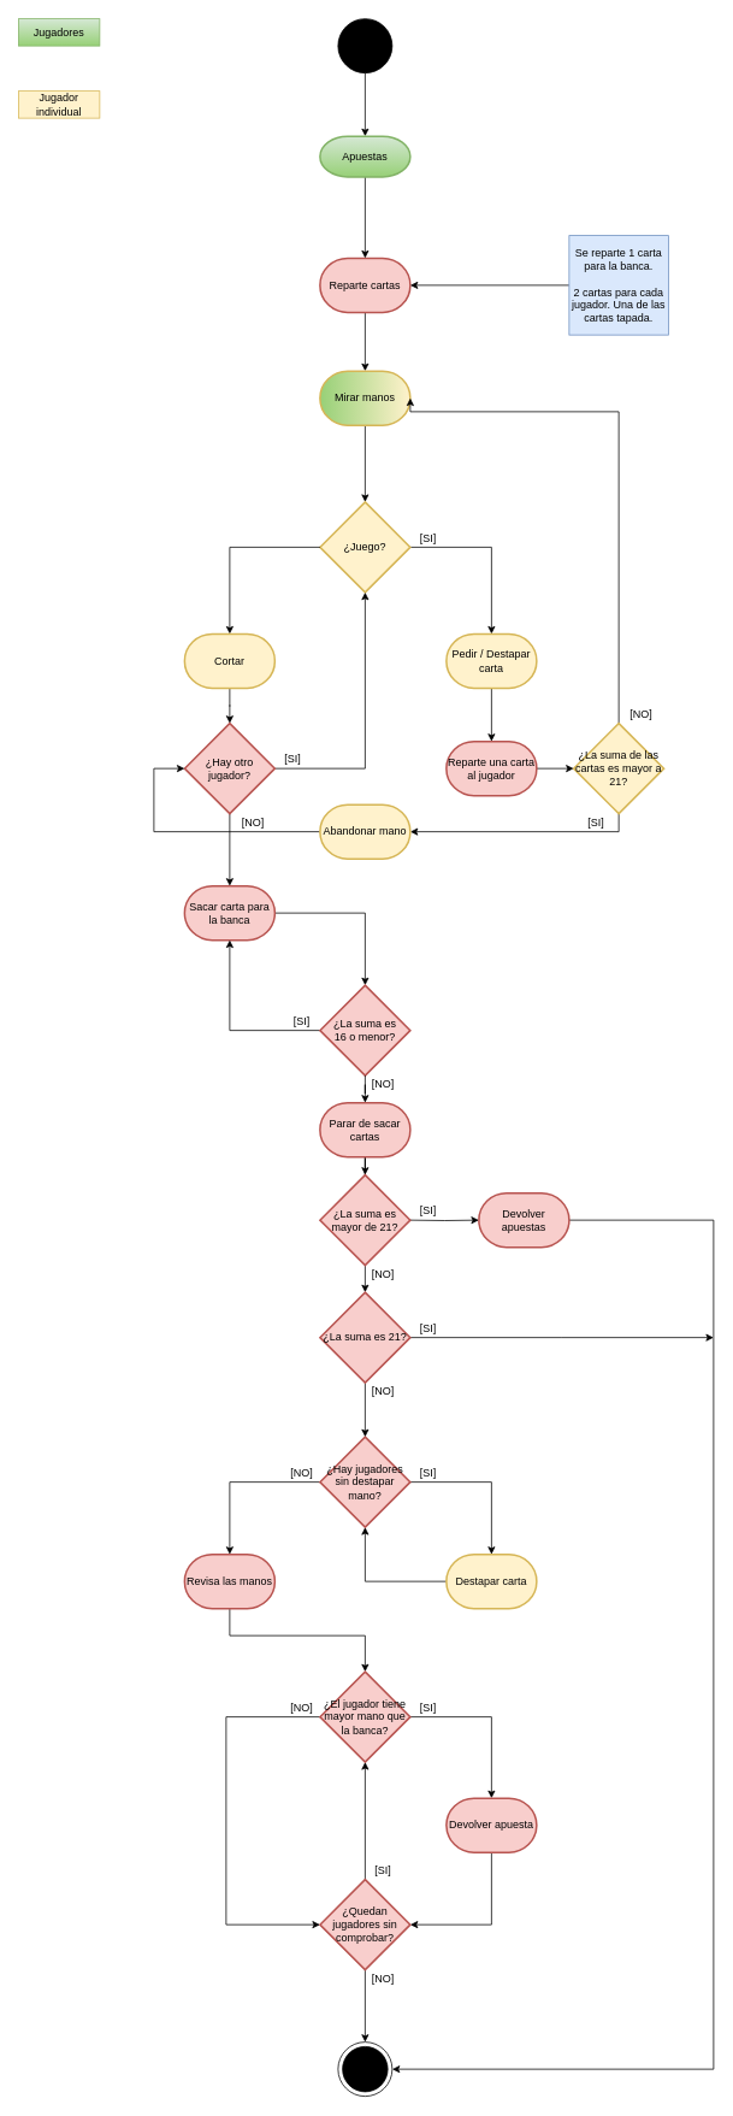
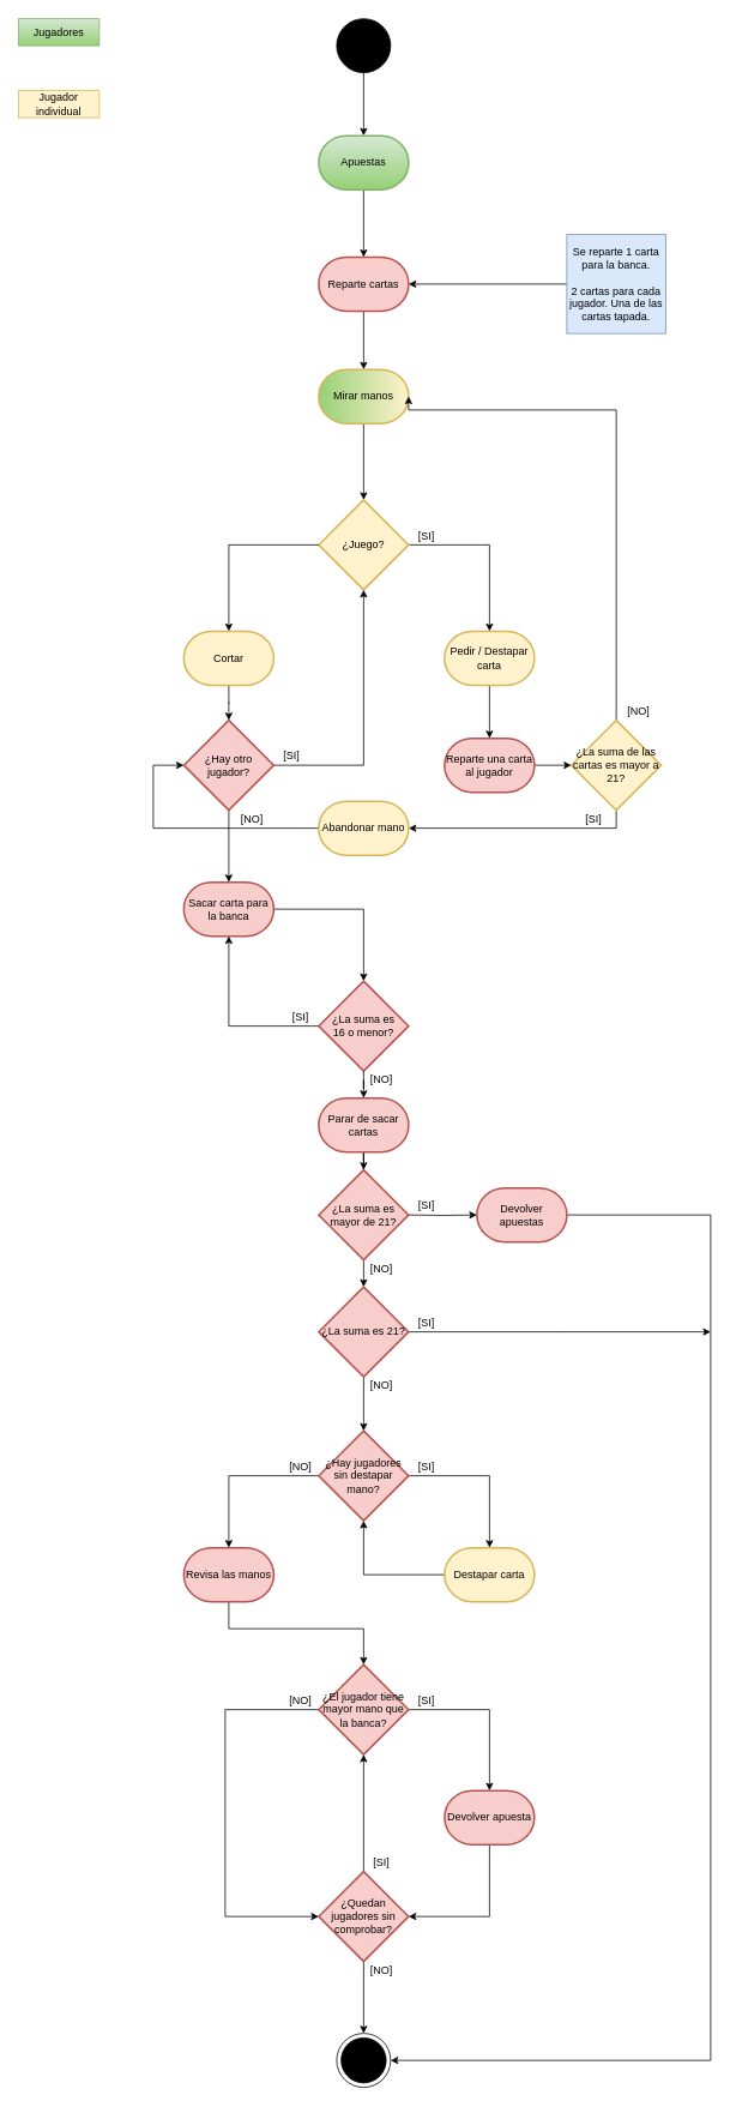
  <mxCell id="0" />
  <mxCell id="1" parent="0" />
  <mxCell id="2" style="edgeStyle=orthogonalEdgeStyle;rounded=0;orthogonalLoop=1;jettySize=auto;html=1;" parent="1" source="3" target="20" edge="1"><mxGeometry relative="1" as="geometry" /></mxCell>
  <mxCell id="3" value="" style="ellipse;whiteSpace=wrap;html=1;aspect=fixed;fillColor=#000000;" parent="1" vertex="1"><mxGeometry x="374" y="20" width="60" height="60" as="geometry" /></mxCell>
  <mxCell id="4" style="edgeStyle=orthogonalEdgeStyle;rounded=0;orthogonalLoop=1;jettySize=auto;html=1;" parent="1" source="5" target="9" edge="1"><mxGeometry relative="1" as="geometry" /></mxCell>
  <mxCell id="5" value="Reparte cartas" style="strokeWidth=2;html=1;shape=mxgraph.flowchart.terminator;whiteSpace=wrap;fillColor=#f8cecc;strokeColor=#b85450;" parent="1" vertex="1"><mxGeometry x="354" y="285" width="100" height="60" as="geometry" /></mxCell>
  <mxCell id="6" style="edgeStyle=orthogonalEdgeStyle;rounded=0;orthogonalLoop=1;jettySize=auto;html=1;" parent="1" source="7" target="5" edge="1"><mxGeometry relative="1" as="geometry" /></mxCell>
  <mxCell id="7" value="Se reparte 1 carta para la banca.&lt;br&gt;&lt;br&gt;2 cartas para cada jugador. Una de las cartas tapada." style="whiteSpace=wrap;html=1;aspect=fixed;fillColor=#dae8fc;strokeColor=#6c8ebf;" parent="1" vertex="1"><mxGeometry x="630" y="260" width="110" height="110" as="geometry" /></mxCell>
  <mxCell id="8" style="edgeStyle=orthogonalEdgeStyle;rounded=0;orthogonalLoop=1;jettySize=auto;html=1;entryX=0.5;entryY=0;entryDx=0;entryDy=0;entryPerimeter=0;" parent="1" source="9" target="11" edge="1"><mxGeometry relative="1" as="geometry" /></mxCell>
  <mxCell id="9" value="Mirar manos" style="strokeWidth=2;html=1;shape=mxgraph.flowchart.terminator;whiteSpace=wrap;strokeColor=#d6b656;gradientDirection=east;gradientColor=#FFF2CC;fillColor=#97D077;" parent="1" vertex="1"><mxGeometry x="354" y="410" width="100" height="60" as="geometry" /></mxCell>
  <mxCell id="10" style="edgeStyle=orthogonalEdgeStyle;rounded=0;orthogonalLoop=1;jettySize=auto;html=1;" parent="1" source="11" target="13" edge="1"><mxGeometry relative="1" as="geometry" /></mxCell>
  <mxCell id="11" value="¿Juego?" style="strokeWidth=2;html=1;shape=mxgraph.flowchart.decision;whiteSpace=wrap;fillColor=#fff2cc;strokeColor=#d6b656;" parent="1" vertex="1"><mxGeometry x="354" y="555" width="100" height="100" as="geometry" /></mxCell>
  <mxCell id="12" style="edgeStyle=orthogonalEdgeStyle;rounded=0;orthogonalLoop=1;jettySize=auto;html=1;" parent="1" source="13" target="22" edge="1"><mxGeometry relative="1" as="geometry" /></mxCell>
  <mxCell id="13" value="Pedir / Destapar carta" style="strokeWidth=2;html=1;shape=mxgraph.flowchart.terminator;whiteSpace=wrap;fillColor=#fff2cc;strokeColor=#d6b656;" parent="1" vertex="1"><mxGeometry x="494" y="701" width="100" height="60" as="geometry" /></mxCell>
  <mxCell id="14" style="edgeStyle=orthogonalEdgeStyle;rounded=0;orthogonalLoop=1;jettySize=auto;html=1;exitX=0;exitY=0.5;exitDx=0;exitDy=0;exitPerimeter=0;" parent="1" source="11" target="16" edge="1"><mxGeometry relative="1" as="geometry"><mxPoint x="180" y="605" as="sourcePoint" /></mxGeometry></mxCell>
  <mxCell id="15" style="edgeStyle=orthogonalEdgeStyle;rounded=0;orthogonalLoop=1;jettySize=auto;html=1;entryX=0.5;entryY=0;entryDx=0;entryDy=0;entryPerimeter=0;" parent="1" source="16" target="25" edge="1"><mxGeometry relative="1" as="geometry" /></mxCell>
  <mxCell id="16" value="Cortar" style="strokeWidth=2;html=1;shape=mxgraph.flowchart.terminator;whiteSpace=wrap;fillColor=#fff2cc;strokeColor=#d6b656;" parent="1" vertex="1"><mxGeometry x="204" y="701" width="100" height="60" as="geometry" /></mxCell>
  <mxCell id="17" value="[SI]" style="text;html=1;strokeColor=none;fillColor=none;align=center;verticalAlign=middle;whiteSpace=wrap;rounded=0;" parent="1" vertex="1"><mxGeometry x="454" y="585" width="40" height="20" as="geometry" /></mxCell>
  <mxCell id="18" value="[NO]" style="text;html=1;strokeColor=none;fillColor=none;align=center;verticalAlign=middle;whiteSpace=wrap;rounded=0;" parent="1" vertex="1"><mxGeometry x="690" y="780" width="40" height="20" as="geometry" /></mxCell>
  <mxCell id="19" style="edgeStyle=orthogonalEdgeStyle;rounded=0;orthogonalLoop=1;jettySize=auto;html=1;entryX=0.5;entryY=0;entryDx=0;entryDy=0;entryPerimeter=0;" parent="1" source="20" target="5" edge="1"><mxGeometry relative="1" as="geometry" /></mxCell>
- <mxCell id="20" value="Apuestas" style="strokeWidth=2;html=1;shape=mxgraph.flowchart.terminator;whiteSpace=wrap;fillColor=#d5e8d4;strokeColor=#82b366;gradientColor=#97d077;" parent="1" vertex="1"><mxGeometry x="354" y="150" width="100" height="45" as="geometry" /></mxCell>
+ <mxCell id="20" value="Apuestas" style="strokeWidth=2;html=1;shape=mxgraph.flowchart.terminator;whiteSpace=wrap;fillColor=#d5e8d4;strokeColor=#82b366;gradientColor=#97d077;" parent="1" vertex="1"><mxGeometry x="354" y="150" width="100" height="60" as="geometry" /></mxCell>
  <mxCell id="21" style="edgeStyle=orthogonalEdgeStyle;rounded=0;orthogonalLoop=1;jettySize=auto;html=1;entryX=0;entryY=0.5;entryDx=0;entryDy=0;entryPerimeter=0;" parent="1" source="22" target="43" edge="1"><mxGeometry relative="1" as="geometry" /></mxCell>
  <mxCell id="22" value="Reparte una carta al jugador" style="strokeWidth=2;html=1;shape=mxgraph.flowchart.terminator;whiteSpace=wrap;fillColor=#f8cecc;strokeColor=#b85450;" parent="1" vertex="1"><mxGeometry x="494" y="820" width="100" height="60" as="geometry" /></mxCell>
  <mxCell id="23" style="edgeStyle=orthogonalEdgeStyle;rounded=0;orthogonalLoop=1;jettySize=auto;html=1;entryX=0.5;entryY=1;entryDx=0;entryDy=0;entryPerimeter=0;" parent="1" source="25" target="11" edge="1"><mxGeometry relative="1" as="geometry" /></mxCell>
  <mxCell id="24" style="edgeStyle=orthogonalEdgeStyle;rounded=0;orthogonalLoop=1;jettySize=auto;html=1;entryX=0.5;entryY=0;entryDx=0;entryDy=0;entryPerimeter=0;" parent="1" source="25" target="28" edge="1"><mxGeometry relative="1" as="geometry" /></mxCell>
  <mxCell id="25" value="¿Hay otro jugador?" style="strokeWidth=2;html=1;shape=mxgraph.flowchart.decision;whiteSpace=wrap;fillColor=#f8cecc;strokeColor=#b85450;" parent="1" vertex="1"><mxGeometry x="204" y="800" width="100" height="100" as="geometry" /></mxCell>
  <mxCell id="26" value="[SI]" style="text;html=1;strokeColor=none;fillColor=none;align=center;verticalAlign=middle;whiteSpace=wrap;rounded=0;" parent="1" vertex="1"><mxGeometry x="304" y="830" width="40" height="20" as="geometry" /></mxCell>
  <mxCell id="27" style="edgeStyle=orthogonalEdgeStyle;rounded=0;orthogonalLoop=1;jettySize=auto;html=1;entryX=0.5;entryY=0;entryDx=0;entryDy=0;entryPerimeter=0;" parent="1" source="28" target="32" edge="1"><mxGeometry relative="1" as="geometry" /></mxCell>
  <mxCell id="28" value="Sacar carta para la banca" style="strokeWidth=2;html=1;shape=mxgraph.flowchart.terminator;whiteSpace=wrap;fillColor=#f8cecc;strokeColor=#b85450;" parent="1" vertex="1"><mxGeometry x="204" y="980" width="100" height="60" as="geometry" /></mxCell>
  <mxCell id="29" value="[NO]" style="text;html=1;strokeColor=none;fillColor=none;align=center;verticalAlign=middle;whiteSpace=wrap;rounded=0;" parent="1" vertex="1"><mxGeometry x="260" y="900" width="40" height="20" as="geometry" /></mxCell>
  <mxCell id="30" style="edgeStyle=orthogonalEdgeStyle;rounded=0;orthogonalLoop=1;jettySize=auto;html=1;entryX=0.5;entryY=1;entryDx=0;entryDy=0;entryPerimeter=0;" parent="1" source="32" target="28" edge="1"><mxGeometry relative="1" as="geometry" /></mxCell>
  <mxCell id="31" style="edgeStyle=orthogonalEdgeStyle;rounded=0;orthogonalLoop=1;jettySize=auto;html=1;" parent="1" source="74" target="66" edge="1"><mxGeometry relative="1" as="geometry" /></mxCell>
  <mxCell id="32" value="¿La suma es&lt;br&gt;16 o menor?" style="strokeWidth=2;html=1;shape=mxgraph.flowchart.decision;whiteSpace=wrap;fillColor=#f8cecc;strokeColor=#b85450;" parent="1" vertex="1"><mxGeometry x="354" y="1090" width="100" height="100" as="geometry" /></mxCell>
  <mxCell id="33" value="[SI]" style="text;html=1;strokeColor=none;fillColor=none;align=center;verticalAlign=middle;whiteSpace=wrap;rounded=0;" parent="1" vertex="1"><mxGeometry x="314" y="1120" width="40" height="20" as="geometry" /></mxCell>
  <mxCell id="34" value="[NO]" style="text;html=1;strokeColor=none;fillColor=none;align=center;verticalAlign=middle;whiteSpace=wrap;rounded=0;" parent="1" vertex="1"><mxGeometry x="404" y="1190" width="40" height="20" as="geometry" /></mxCell>
  <mxCell id="35" style="edgeStyle=orthogonalEdgeStyle;rounded=0;orthogonalLoop=1;jettySize=auto;html=1;entryX=0.5;entryY=0;entryDx=0;entryDy=0;entryPerimeter=0;" parent="1" source="37" target="39" edge="1"><mxGeometry relative="1" as="geometry" /></mxCell>
  <mxCell id="36" style="edgeStyle=orthogonalEdgeStyle;rounded=0;orthogonalLoop=1;jettySize=auto;html=1;entryX=0.5;entryY=0;entryDx=0;entryDy=0;entryPerimeter=0;" parent="1" source="37" target="46" edge="1"><mxGeometry relative="1" as="geometry" /></mxCell>
  <mxCell id="37" value="¿Hay jugadores sin destapar mano?" style="strokeWidth=2;html=1;shape=mxgraph.flowchart.decision;whiteSpace=wrap;fillColor=#f8cecc;strokeColor=#b85450;" parent="1" vertex="1"><mxGeometry x="354" y="1590" width="100" height="100" as="geometry" /></mxCell>
  <mxCell id="38" style="edgeStyle=orthogonalEdgeStyle;rounded=0;orthogonalLoop=1;jettySize=auto;html=1;entryX=0.5;entryY=1;entryDx=0;entryDy=0;entryPerimeter=0;" parent="1" source="39" target="37" edge="1"><mxGeometry relative="1" as="geometry" /></mxCell>
  <mxCell id="39" value="Destapar carta" style="strokeWidth=2;html=1;shape=mxgraph.flowchart.terminator;whiteSpace=wrap;fillColor=#fff2cc;strokeColor=#d6b656;" parent="1" vertex="1"><mxGeometry x="494" y="1720" width="100" height="60" as="geometry" /></mxCell>
  <mxCell id="40" value="[SI]" style="text;html=1;strokeColor=none;fillColor=none;align=center;verticalAlign=middle;whiteSpace=wrap;rounded=0;" parent="1" vertex="1"><mxGeometry x="454" y="1620" width="40" height="20" as="geometry" /></mxCell>
  <mxCell id="41" style="edgeStyle=orthogonalEdgeStyle;rounded=0;orthogonalLoop=1;jettySize=auto;html=1;entryX=1;entryY=0.5;entryDx=0;entryDy=0;entryPerimeter=0;" parent="1" source="43" target="9" edge="1"><mxGeometry relative="1" as="geometry"><Array as="points"><mxPoint x="685" y="455" /></Array></mxGeometry></mxCell>
  <mxCell id="42" style="edgeStyle=orthogonalEdgeStyle;rounded=0;orthogonalLoop=1;jettySize=auto;html=1;entryX=1;entryY=0.5;entryDx=0;entryDy=0;entryPerimeter=0;" parent="1" source="43" target="63" edge="1"><mxGeometry relative="1" as="geometry"><Array as="points"><mxPoint x="685" y="920" /></Array></mxGeometry></mxCell>
  <mxCell id="43" value="¿La suma de las cartas es mayor a 21?" style="strokeWidth=2;html=1;shape=mxgraph.flowchart.decision;whiteSpace=wrap;fillColor=#fff2cc;strokeColor=#d6b656;" parent="1" vertex="1"><mxGeometry x="635" y="800" width="100" height="100" as="geometry" /></mxCell>
  <mxCell id="44" value="[SI]" style="text;html=1;strokeColor=none;fillColor=none;align=center;verticalAlign=middle;whiteSpace=wrap;rounded=0;" parent="1" vertex="1"><mxGeometry x="640" y="900" width="40" height="20" as="geometry" /></mxCell>
  <mxCell id="45" style="edgeStyle=orthogonalEdgeStyle;rounded=0;orthogonalLoop=1;jettySize=auto;html=1;entryX=0.5;entryY=0;entryDx=0;entryDy=0;entryPerimeter=0;" parent="1" source="46" target="50" edge="1"><mxGeometry relative="1" as="geometry"><Array as="points"><mxPoint x="254" y="1810" /><mxPoint x="404" y="1810" /></Array></mxGeometry></mxCell>
  <mxCell id="46" value="Revisa las manos" style="strokeWidth=2;html=1;shape=mxgraph.flowchart.terminator;whiteSpace=wrap;fillColor=#f8cecc;strokeColor=#b85450;" parent="1" vertex="1"><mxGeometry x="204" y="1720" width="100" height="60" as="geometry" /></mxCell>
  <mxCell id="47" value="[NO]" style="text;html=1;strokeColor=none;fillColor=none;align=center;verticalAlign=middle;whiteSpace=wrap;rounded=0;" parent="1" vertex="1"><mxGeometry x="314" y="1620" width="40" height="20" as="geometry" /></mxCell>
  <mxCell id="48" style="edgeStyle=orthogonalEdgeStyle;rounded=0;orthogonalLoop=1;jettySize=auto;html=1;entryX=0.5;entryY=0;entryDx=0;entryDy=0;entryPerimeter=0;" parent="1" source="50" target="52" edge="1"><mxGeometry relative="1" as="geometry" /></mxCell>
  <mxCell id="49" style="edgeStyle=orthogonalEdgeStyle;rounded=0;orthogonalLoop=1;jettySize=auto;html=1;entryX=0;entryY=0.5;entryDx=0;entryDy=0;entryPerimeter=0;" parent="1" edge="1"><mxGeometry relative="1" as="geometry"><mxPoint x="354" y="1900" as="sourcePoint" /><mxPoint x="354" y="2130" as="targetPoint" /><Array as="points"><mxPoint x="250" y="1900" /><mxPoint x="250" y="2130" /></Array></mxGeometry></mxCell>
  <mxCell id="50" value="¿El jugador tiene mayor mano que la banca?" style="strokeWidth=2;html=1;shape=mxgraph.flowchart.decision;whiteSpace=wrap;fillColor=#f8cecc;strokeColor=#b85450;" parent="1" vertex="1"><mxGeometry x="354" y="1850" width="100" height="100" as="geometry" /></mxCell>
  <mxCell id="51" style="edgeStyle=orthogonalEdgeStyle;rounded=0;orthogonalLoop=1;jettySize=auto;html=1;entryX=1;entryY=0.5;entryDx=0;entryDy=0;entryPerimeter=0;" parent="1" source="52" target="56" edge="1"><mxGeometry relative="1" as="geometry"><Array as="points"><mxPoint x="544" y="2130" /></Array></mxGeometry></mxCell>
  <mxCell id="52" value="Devolver apuesta" style="strokeWidth=2;html=1;shape=mxgraph.flowchart.terminator;whiteSpace=wrap;fillColor=#f8cecc;strokeColor=#b85450;" parent="1" vertex="1"><mxGeometry x="494" y="1990" width="100" height="60" as="geometry" /></mxCell>
  <mxCell id="53" value="[SI]" style="text;html=1;strokeColor=none;fillColor=none;align=center;verticalAlign=middle;whiteSpace=wrap;rounded=0;" parent="1" vertex="1"><mxGeometry x="454" y="1880" width="40" height="20" as="geometry" /></mxCell>
  <mxCell id="54" style="edgeStyle=orthogonalEdgeStyle;rounded=0;orthogonalLoop=1;jettySize=auto;html=1;entryX=0.5;entryY=1;entryDx=0;entryDy=0;entryPerimeter=0;" parent="1" source="56" target="50" edge="1"><mxGeometry relative="1" as="geometry" /></mxCell>
  <mxCell id="55" style="edgeStyle=orthogonalEdgeStyle;rounded=0;orthogonalLoop=1;jettySize=auto;html=1;entryX=0.5;entryY=0;entryDx=0;entryDy=0;" parent="1" source="56" target="58" edge="1"><mxGeometry relative="1" as="geometry" /></mxCell>
  <mxCell id="56" value="¿Quedan jugadores sin comprobar?" style="strokeWidth=2;html=1;shape=mxgraph.flowchart.decision;whiteSpace=wrap;fillColor=#f8cecc;strokeColor=#b85450;" parent="1" vertex="1"><mxGeometry x="354" y="2080" width="100" height="100" as="geometry" /></mxCell>
  <mxCell id="57" value="[SI]" style="text;html=1;strokeColor=none;fillColor=none;align=center;verticalAlign=middle;whiteSpace=wrap;rounded=0;" parent="1" vertex="1"><mxGeometry x="404" y="2060" width="40" height="20" as="geometry" /></mxCell>
  <mxCell id="58" value="" style="ellipse;whiteSpace=wrap;html=1;aspect=fixed;fillColor=#FFFFFF;" parent="1" vertex="1"><mxGeometry x="374" y="2260" width="60" height="60" as="geometry" /></mxCell>
  <mxCell id="59" value="" style="ellipse;whiteSpace=wrap;html=1;aspect=fixed;fillColor=#000000;" parent="1" vertex="1"><mxGeometry x="379" y="2265" width="50" height="50" as="geometry" /></mxCell>
  <mxCell id="60" value="[NO]" style="text;html=1;strokeColor=none;fillColor=none;align=center;verticalAlign=middle;whiteSpace=wrap;rounded=0;" parent="1" vertex="1"><mxGeometry x="404" y="2180" width="40" height="20" as="geometry" /></mxCell>
  <mxCell id="61" value="[NO]" style="text;html=1;strokeColor=none;fillColor=none;align=center;verticalAlign=middle;whiteSpace=wrap;rounded=0;" parent="1" vertex="1"><mxGeometry x="314" y="1880" width="40" height="20" as="geometry" /></mxCell>
  <mxCell id="62" style="edgeStyle=orthogonalEdgeStyle;rounded=0;orthogonalLoop=1;jettySize=auto;html=1;entryX=0;entryY=0.5;entryDx=0;entryDy=0;entryPerimeter=0;" parent="1" source="63" target="25" edge="1"><mxGeometry relative="1" as="geometry"><Array as="points"><mxPoint x="170" y="920" /><mxPoint x="170" y="850" /></Array></mxGeometry></mxCell>
  <mxCell id="63" value="Abandonar mano" style="strokeWidth=2;html=1;shape=mxgraph.flowchart.terminator;whiteSpace=wrap;fillColor=#fff2cc;strokeColor=#d6b656;" parent="1" vertex="1"><mxGeometry x="354" y="890" width="100" height="60" as="geometry" /></mxCell>
  <mxCell id="64" style="edgeStyle=orthogonalEdgeStyle;rounded=0;orthogonalLoop=1;jettySize=auto;html=1;entryX=0;entryY=0.5;entryDx=0;entryDy=0;entryPerimeter=0;" parent="1" target="68" edge="1"><mxGeometry relative="1" as="geometry"><mxPoint x="454" y="1350" as="sourcePoint" /></mxGeometry></mxCell>
  <mxCell id="65" style="edgeStyle=orthogonalEdgeStyle;rounded=0;orthogonalLoop=1;jettySize=auto;html=1;entryX=0.5;entryY=0;entryDx=0;entryDy=0;entryPerimeter=0;" parent="1" target="72" edge="1"><mxGeometry relative="1" as="geometry"><mxPoint x="404" y="1400" as="sourcePoint" /></mxGeometry></mxCell>
  <mxCell id="66" value="¿La suma es&lt;br&gt;mayor de 21?" style="strokeWidth=2;html=1;shape=mxgraph.flowchart.decision;whiteSpace=wrap;fillColor=#f8cecc;strokeColor=#b85450;" parent="1" vertex="1"><mxGeometry x="354" y="1300" width="100" height="100" as="geometry" /></mxCell>
  <mxCell id="67" style="edgeStyle=orthogonalEdgeStyle;rounded=0;orthogonalLoop=1;jettySize=auto;html=1;entryX=1;entryY=0.5;entryDx=0;entryDy=0;" parent="1" source="68" target="58" edge="1"><mxGeometry relative="1" as="geometry"><Array as="points"><mxPoint x="790" y="1350" /><mxPoint x="790" y="2290" /></Array></mxGeometry></mxCell>
  <mxCell id="68" value="Devolver apuestas" style="strokeWidth=2;html=1;shape=mxgraph.flowchart.terminator;whiteSpace=wrap;fillColor=#f8cecc;strokeColor=#b85450;" parent="1" vertex="1"><mxGeometry x="530" y="1320" width="100" height="60" as="geometry" /></mxCell>
  <mxCell id="69" value="[SI]" style="text;html=1;strokeColor=none;fillColor=none;align=center;verticalAlign=middle;whiteSpace=wrap;rounded=0;" parent="1" vertex="1"><mxGeometry x="454" y="1330" width="40" height="20" as="geometry" /></mxCell>
  <mxCell id="70" style="edgeStyle=orthogonalEdgeStyle;rounded=0;orthogonalLoop=1;jettySize=auto;html=1;" parent="1" source="72" edge="1"><mxGeometry relative="1" as="geometry"><mxPoint x="790" y="1480" as="targetPoint" /></mxGeometry></mxCell>
  <mxCell id="71" style="edgeStyle=orthogonalEdgeStyle;rounded=0;orthogonalLoop=1;jettySize=auto;html=1;entryX=0.5;entryY=0;entryDx=0;entryDy=0;entryPerimeter=0;" parent="1" source="72" target="37" edge="1"><mxGeometry relative="1" as="geometry" /></mxCell>
  <mxCell id="72" value="¿La suma es&amp;nbsp;21?" style="strokeWidth=2;html=1;shape=mxgraph.flowchart.decision;whiteSpace=wrap;fillColor=#f8cecc;strokeColor=#b85450;" parent="1" vertex="1"><mxGeometry x="354" y="1430" width="100" height="100" as="geometry" /></mxCell>
  <mxCell id="73" value="[NO]" style="text;html=1;strokeColor=none;fillColor=none;align=center;verticalAlign=middle;whiteSpace=wrap;rounded=0;" parent="1" vertex="1"><mxGeometry x="404" y="1400" width="40" height="20" as="geometry" /></mxCell>
  <mxCell id="74" value="Parar de sacar cartas" style="strokeWidth=2;html=1;shape=mxgraph.flowchart.terminator;whiteSpace=wrap;fillColor=#f8cecc;strokeColor=#b85450;" parent="1" vertex="1"><mxGeometry x="354" y="1220" width="100" height="60" as="geometry" /></mxCell>
  <mxCell id="75" style="edgeStyle=orthogonalEdgeStyle;rounded=0;orthogonalLoop=1;jettySize=auto;html=1;" parent="1" source="32" target="74" edge="1"><mxGeometry relative="1" as="geometry"><mxPoint x="404" y="1190" as="sourcePoint" /><mxPoint x="404" y="1300" as="targetPoint" /></mxGeometry></mxCell>
  <mxCell id="76" value="[SI]" style="text;html=1;strokeColor=none;fillColor=none;align=center;verticalAlign=middle;whiteSpace=wrap;rounded=0;" parent="1" vertex="1"><mxGeometry x="454" y="1460" width="40" height="20" as="geometry" /></mxCell>
  <mxCell id="77" value="[NO]" style="text;html=1;strokeColor=none;fillColor=none;align=center;verticalAlign=middle;whiteSpace=wrap;rounded=0;" parent="1" vertex="1"><mxGeometry x="404" y="1530" width="40" height="20" as="geometry" /></mxCell>
  <mxCell id="78" value="Jugadores" style="rounded=0;whiteSpace=wrap;html=1;fillColor=#d5e8d4;gradientColor=#97d077;strokeColor=#82b366;" vertex="1" parent="1"><mxGeometry x="20" y="20" width="90" height="30" as="geometry" /></mxCell>
  <mxCell id="79" value="Jugador individual" style="rounded=0;whiteSpace=wrap;html=1;fillColor=#fff2cc;strokeColor=#d6b656;" vertex="1" parent="1"><mxGeometry x="20" y="100" width="90" height="30" as="geometry" /></mxCell>
